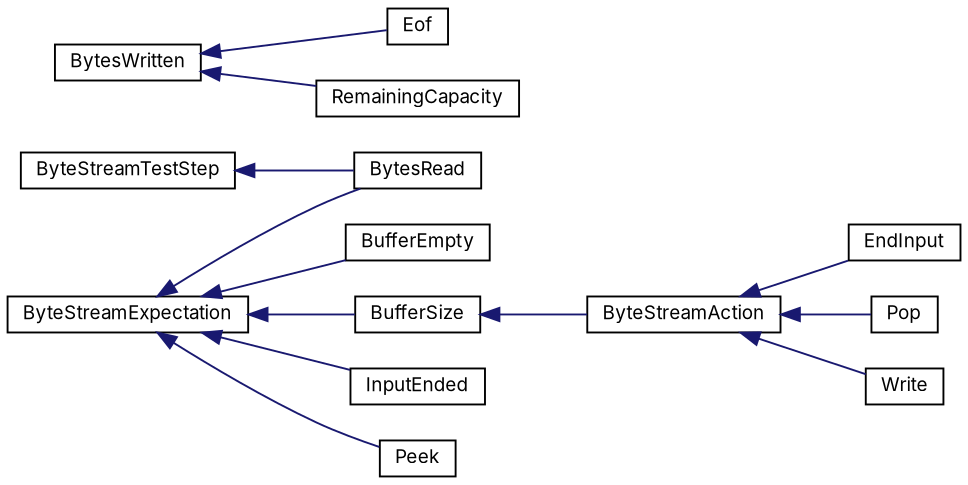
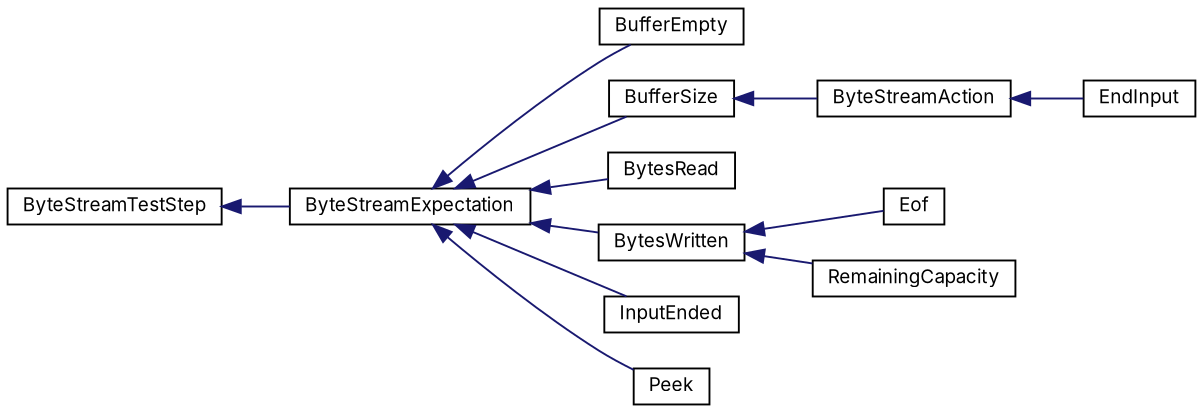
  digraph {
    fontname=Inter
    rankdir=LR
    node [color=black fillcolor=white fontname=Inter fontsize=10 shape=record style=filled]
    edge [color=midnightblue dir=back fontname=Inter fontsize=10 labelfontname=Helvetica labelfontsize=10 style=solid]
    n1 [height=0.2 label=ByteStreamTestStep width=0.4]
    n2 [height=0.2 label=ByteStreamExpectation width=0.4]
    n3 [height=0.2 label=ByteStreamAction width=0.4]
    n4 [height=0.2 label=EndInput width=0.4]
-   n5 [height=0.2 label=Pop width=0.4]
-   n6 [height=0.2 label=Write width=0.4]
    n7 [height=0.2 label=BufferEmpty width=0.4]
    n8 [height=0.2 label=BufferSize width=0.4]
    n9 [height=0.2 label=BytesRead width=0.4]
    n10 [height=0.2 label=BytesWritten width=0.4]
    n11 [height=0.2 label=InputEnded width=0.4]
    n12 [height=0.2 label=Peek width=0.4]
    n13 [height=0.2 label=Eof width=0.4]
    n14 [height=0.2 label=RemainingCapacity width=0.4]
-   n1 -> n9
+   n1 -> n2
    n2 -> n7
    n2 -> n8
    n2 -> n9
+   n2 -> n10
    n2 -> n11
    n2 -> n12
    n3 -> n4
-   n3 -> n5
-   n3 -> n6
    n8 -> n3
    n10 -> n13
    n10 -> n14
  }
